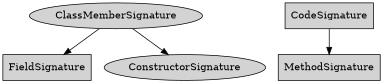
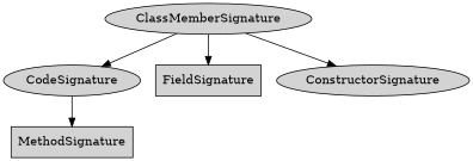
  digraph {
    node [style=filled]
    n1 [label=ClassMemberSignature]
-   n2 [label=CodeSignature shape=box]
+   n2 [label=CodeSignature]
    n3 [label=FieldSignature shape=box]
    n4 [label=ConstructorSignature shape=ellipse]
    n5 [label=MethodSignature shape=box]
+   n1 -> n2
    n1 -> n3
    n1 -> n4
    n2 -> n5
  }
